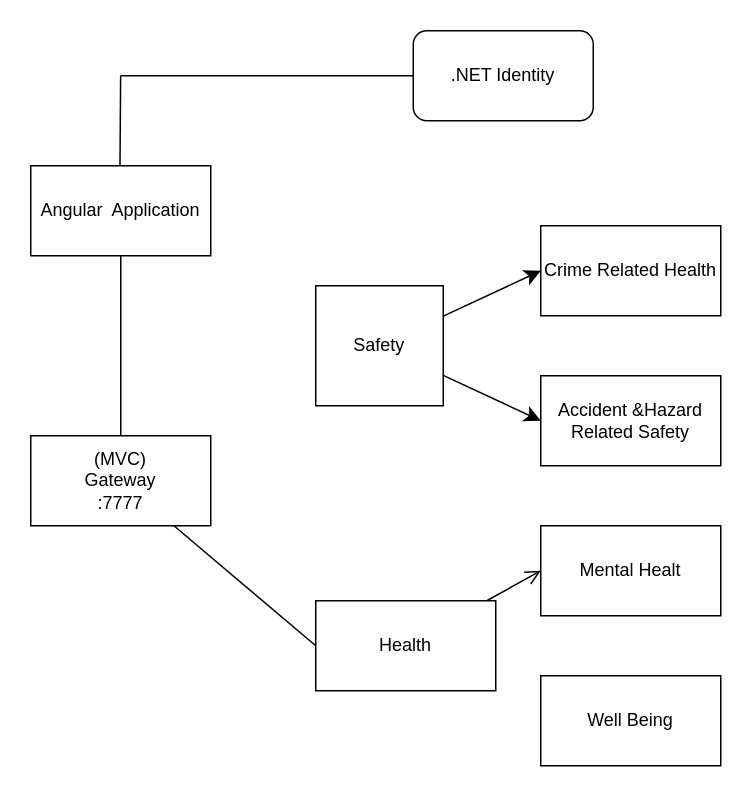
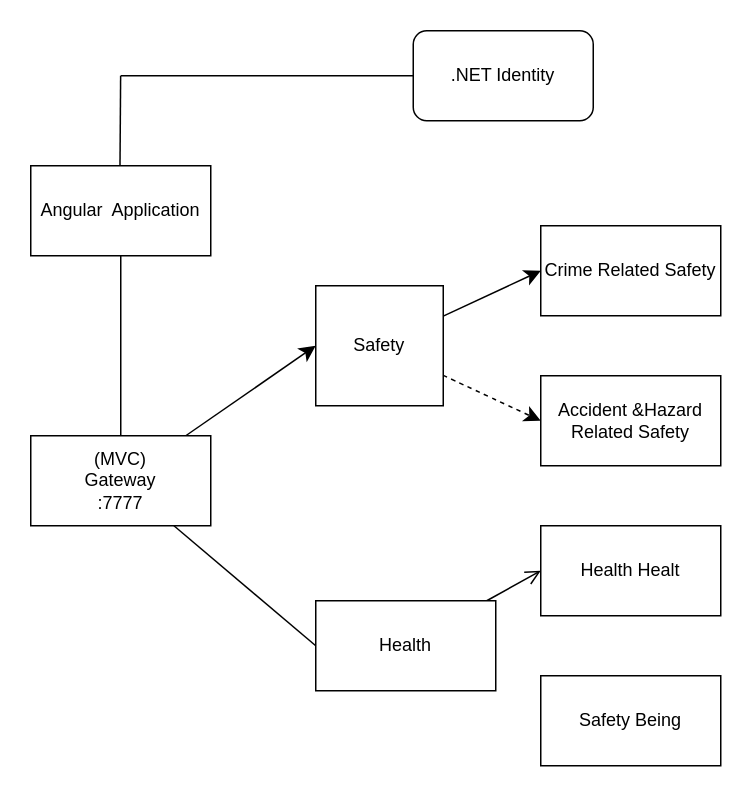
  <mxCell id="0" />
  <mxCell id="1" parent="0" />
+ <mxCell id="2" style="edgeStyle=none;curved=1;rounded=0;orthogonalLoop=1;jettySize=auto;html=1;entryX=0;entryY=0.5;entryDx=0;entryDy=0;fontSize=12;startSize=8;endSize=8;" edge="1" parent="1" source="4" target="13"><mxGeometry relative="1" as="geometry" /></mxCell>
  <mxCell id="3" style="edgeStyle=none;curved=1;rounded=0;orthogonalLoop=1;jettySize=auto;html=1;entryX=0;entryY=0.5;entryDx=0;entryDy=0;fontSize=12;startSize=8;endSize=8;endArrow=none;" edge="1" parent="1" source="4" target="10"><mxGeometry relative="1" as="geometry" /></mxCell>
  <mxCell id="4" value="&lt;div&gt;(MVC)&lt;/div&gt;Gateway&lt;div&gt;:7777&lt;/div&gt;" style="rounded=0;whiteSpace=wrap;html=1;" parent="1" vertex="1"><mxGeometry x="20" y="290" width="120" height="60" as="geometry" /></mxCell>
  <mxCell id="5" value="Angular&amp;nbsp; Application" style="rounded=0;whiteSpace=wrap;html=1;" parent="1" vertex="1"><mxGeometry x="20" y="110" width="120" height="60" as="geometry" /></mxCell>
  <mxCell id="6" value=".NET Identity" style="rounded=1;whiteSpace=wrap;html=1;" parent="1" vertex="1"><mxGeometry x="275" y="20" width="120" height="60" as="geometry" /></mxCell>
- <mxCell id="7" value="Crime Related Health" style="rounded=0;whiteSpace=wrap;html=1;" parent="1" vertex="1"><mxGeometry x="360" y="150" width="120" height="60" as="geometry" /></mxCell>
+ <mxCell id="7" value="Crime Related Safety" style="rounded=0;whiteSpace=wrap;html=1;" parent="1" vertex="1"><mxGeometry x="360" y="150" width="120" height="60" as="geometry" /></mxCell>
  <mxCell id="8" value="Accident &amp;amp;Hazard Related Safety" style="rounded=0;whiteSpace=wrap;html=1;" parent="1" vertex="1"><mxGeometry x="360" y="250" width="120" height="60" as="geometry" /></mxCell>
  <mxCell id="9" style="edgeStyle=none;curved=1;rounded=0;orthogonalLoop=1;jettySize=auto;html=1;entryX=0;entryY=0.5;entryDx=0;entryDy=0;fontSize=12;startSize=8;endSize=8;endArrow=open;" edge="1" parent="1" source="10" target="17"><mxGeometry relative="1" as="geometry" /></mxCell>
  <mxCell id="10" value="Health" style="rounded=0;whiteSpace=wrap;html=1;" parent="1" vertex="1"><mxGeometry x="210" y="400" width="120" height="60" as="geometry" /></mxCell>
  <mxCell id="11" style="edgeStyle=none;curved=1;rounded=0;orthogonalLoop=1;jettySize=auto;html=1;entryX=0;entryY=0.5;entryDx=0;entryDy=0;fontSize=12;startSize=8;endSize=8;" edge="1" parent="1" source="13" target="7"><mxGeometry relative="1" as="geometry" /></mxCell>
- <mxCell id="12" style="edgeStyle=none;curved=1;rounded=0;orthogonalLoop=1;jettySize=auto;html=1;entryX=0;entryY=0.5;entryDx=0;entryDy=0;fontSize=12;startSize=8;endSize=8;" edge="1" parent="1" source="13" target="8"><mxGeometry relative="1" as="geometry" /></mxCell>
+ <mxCell id="12" style="edgeStyle=none;curved=1;rounded=0;orthogonalLoop=1;jettySize=auto;html=1;entryX=0;entryY=0.5;entryDx=0;entryDy=0;fontSize=12;startSize=8;endSize=8;dashed=1;" edge="1" parent="1" source="13" target="8"><mxGeometry relative="1" as="geometry" /></mxCell>
  <mxCell id="13" value="Safety" style="rounded=0;whiteSpace=wrap;html=1;" vertex="1" parent="1"><mxGeometry x="210" y="190" width="85" height="80" as="geometry" /></mxCell>
  <mxCell id="14" value="" style="endArrow=none;html=1;rounded=0;fontSize=12;startSize=8;endSize=8;curved=1;entryX=0.5;entryY=1;entryDx=0;entryDy=0;exitX=0.5;exitY=0;exitDx=0;exitDy=0;" edge="1" parent="1" source="4" target="5"><mxGeometry width="50" height="50" relative="1" as="geometry"><mxPoint x="-10" y="240" as="sourcePoint" /><mxPoint x="40" y="190" as="targetPoint" /></mxGeometry></mxCell>
  <mxCell id="15" value="" style="endArrow=none;html=1;rounded=0;fontSize=12;startSize=8;endSize=8;curved=1;exitX=0.5;exitY=0;exitDx=0;exitDy=0;" edge="1" parent="1"><mxGeometry width="50" height="50" relative="1" as="geometry"><mxPoint x="79.5" y="110" as="sourcePoint" /><mxPoint x="79.92" y="50" as="targetPoint" /></mxGeometry></mxCell>
  <mxCell id="16" value="" style="endArrow=none;html=1;rounded=0;fontSize=12;startSize=8;endSize=8;curved=1;entryX=0;entryY=0.5;entryDx=0;entryDy=0;" edge="1" parent="1" target="6"><mxGeometry width="50" height="50" relative="1" as="geometry"><mxPoint x="80" y="50" as="sourcePoint" /><mxPoint x="80" y="0" as="targetPoint" /></mxGeometry></mxCell>
- <mxCell id="17" value="Mental Healt" style="rounded=0;whiteSpace=wrap;html=1;" vertex="1" parent="1"><mxGeometry x="360" y="350" width="120" height="60" as="geometry" /></mxCell>
- <mxCell id="18" value="Well Being" style="rounded=0;whiteSpace=wrap;html=1;" vertex="1" parent="1"><mxGeometry x="360" y="450" width="120" height="60" as="geometry" /></mxCell>
+ <mxCell id="17" value="Health Healt" style="rounded=0;whiteSpace=wrap;html=1;" vertex="1" parent="1"><mxGeometry x="360" y="350" width="120" height="60" as="geometry" /></mxCell>
+ <mxCell id="18" value="Safety Being" style="rounded=0;whiteSpace=wrap;html=1;" vertex="1" parent="1"><mxGeometry x="360" y="450" width="120" height="60" as="geometry" /></mxCell>
